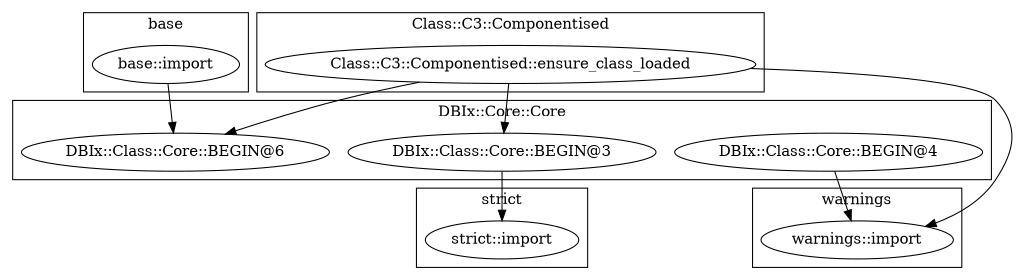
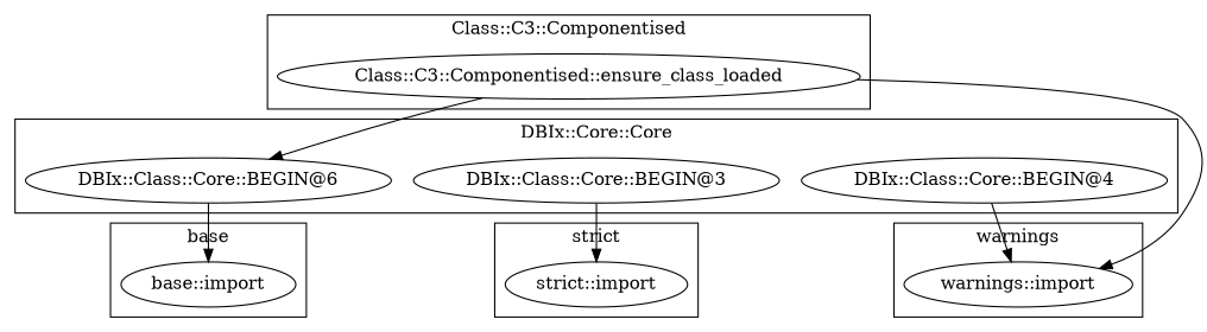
  digraph {
    "base::import"
    "DBIx::Class::Core::BEGIN@6"
    "DBIx::Class::Core::BEGIN@4"
    "DBIx::Class::Core::BEGIN@3"
    "Class::C3::Componentised::ensure_class_loaded"
    "warnings::import"
    "strict::import"
    subgraph cluster_1 {
      label=base
      "base::import"
    }
    subgraph cluster_2 {
      label="DBIx::Core::Core"
      "DBIx::Class::Core::BEGIN@6"
      "DBIx::Class::Core::BEGIN@4"
      "DBIx::Class::Core::BEGIN@3"
    }
    subgraph cluster_3 {
      label="Class::C3::Componentised"
      "Class::C3::Componentised::ensure_class_loaded"
    }
    subgraph cluster_4 {
      label=warnings
      "warnings::import"
    }
    subgraph cluster_5 {
      label="strict"
      "strict::import"
    }
-   "base::import" -> "DBIx::Class::Core::BEGIN@6"
+   "DBIx::Class::Core::BEGIN@6" -> "base::import"
    "DBIx::Class::Core::BEGIN@4" -> "warnings::import"
    "DBIx::Class::Core::BEGIN@3" -> "strict::import"
    "Class::C3::Componentised::ensure_class_loaded" -> "DBIx::Class::Core::BEGIN@6"
-   "Class::C3::Componentised::ensure_class_loaded" -> "DBIx::Class::Core::BEGIN@3"
    "Class::C3::Componentised::ensure_class_loaded" -> "warnings::import"
  }
